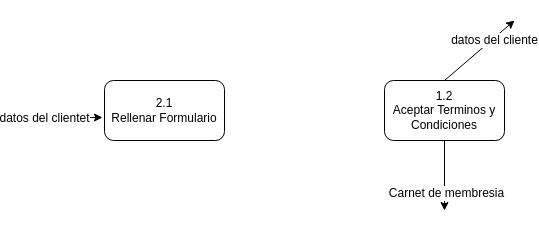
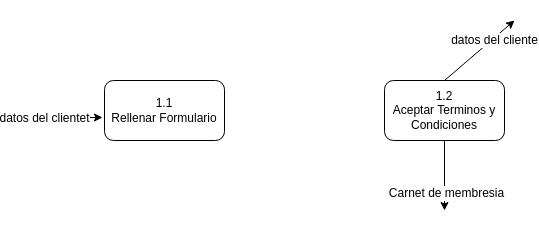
  <mxCell id="0" />
  <mxCell id="1" parent="0" />
- <mxCell id="2" value="2.1&lt;br&gt;Rellenar Formulario" style="rounded=1;whiteSpace=wrap;html=1;" vertex="1" parent="1"><mxGeometry x="100" y="80" width="120" height="60" as="geometry" /></mxCell>
+ <mxCell id="2" value="1.1&lt;br&gt;Rellenar Formulario" style="rounded=1;whiteSpace=wrap;html=1;" vertex="1" parent="1"><mxGeometry x="100" y="80" width="120" height="60" as="geometry" /></mxCell>
  <mxCell id="3" value="" style="endArrow=classic;html=1;entryX=-0.017;entryY=0.617;entryDx=0;entryDy=0;entryPerimeter=0;" edge="1" parent="1" target="2"><mxGeometry width="50" height="50" relative="1" as="geometry"><mxPoint x="20" y="117" as="sourcePoint" /><mxPoint x="80" y="160" as="targetPoint" /></mxGeometry></mxCell>
  <mxCell id="4" value="datos del clientet" style="text;html=1;resizable=0;points=[];align=center;verticalAlign=middle;labelBackgroundColor=#ffffff;" vertex="1" connectable="0" parent="3"><mxGeometry x="-0.487" relative="1" as="geometry"><mxPoint as="offset" /></mxGeometry></mxCell>
  <mxCell id="5" value="1.2&lt;br&gt;Aceptar Terminos y Condiciones" style="rounded=1;whiteSpace=wrap;html=1;" vertex="1" parent="1"><mxGeometry x="380" y="80" width="120" height="60" as="geometry" /></mxCell>
  <mxCell id="6" value="" style="endArrow=classic;html=1;exitX=0.5;exitY=0;exitDx=0;exitDy=0;" edge="1" parent="1" source="5"><mxGeometry width="50" height="50" relative="1" as="geometry"><mxPoint x="420" y="60" as="sourcePoint" /><mxPoint x="510" y="20" as="targetPoint" /></mxGeometry></mxCell>
  <mxCell id="7" value="datos del cliente" style="text;html=1;resizable=0;points=[];align=center;verticalAlign=middle;labelBackgroundColor=#ffffff;" vertex="1" connectable="0" parent="6"><mxGeometry x="0.381" y="-1" relative="1" as="geometry"><mxPoint as="offset" /></mxGeometry></mxCell>
  <mxCell id="8" value="" style="endArrow=classic;html=1;" edge="1" parent="1" source="5"><mxGeometry width="50" height="50" relative="1" as="geometry"><mxPoint x="390" y="230" as="sourcePoint" /><mxPoint x="440" y="210" as="targetPoint" /></mxGeometry></mxCell>
  <mxCell id="9" value="Carnet de membresia" style="text;html=1;resizable=0;points=[];align=center;verticalAlign=middle;labelBackgroundColor=#ffffff;" vertex="1" connectable="0" parent="8"><mxGeometry x="0.486" y="1" relative="1" as="geometry"><mxPoint as="offset" /></mxGeometry></mxCell>
